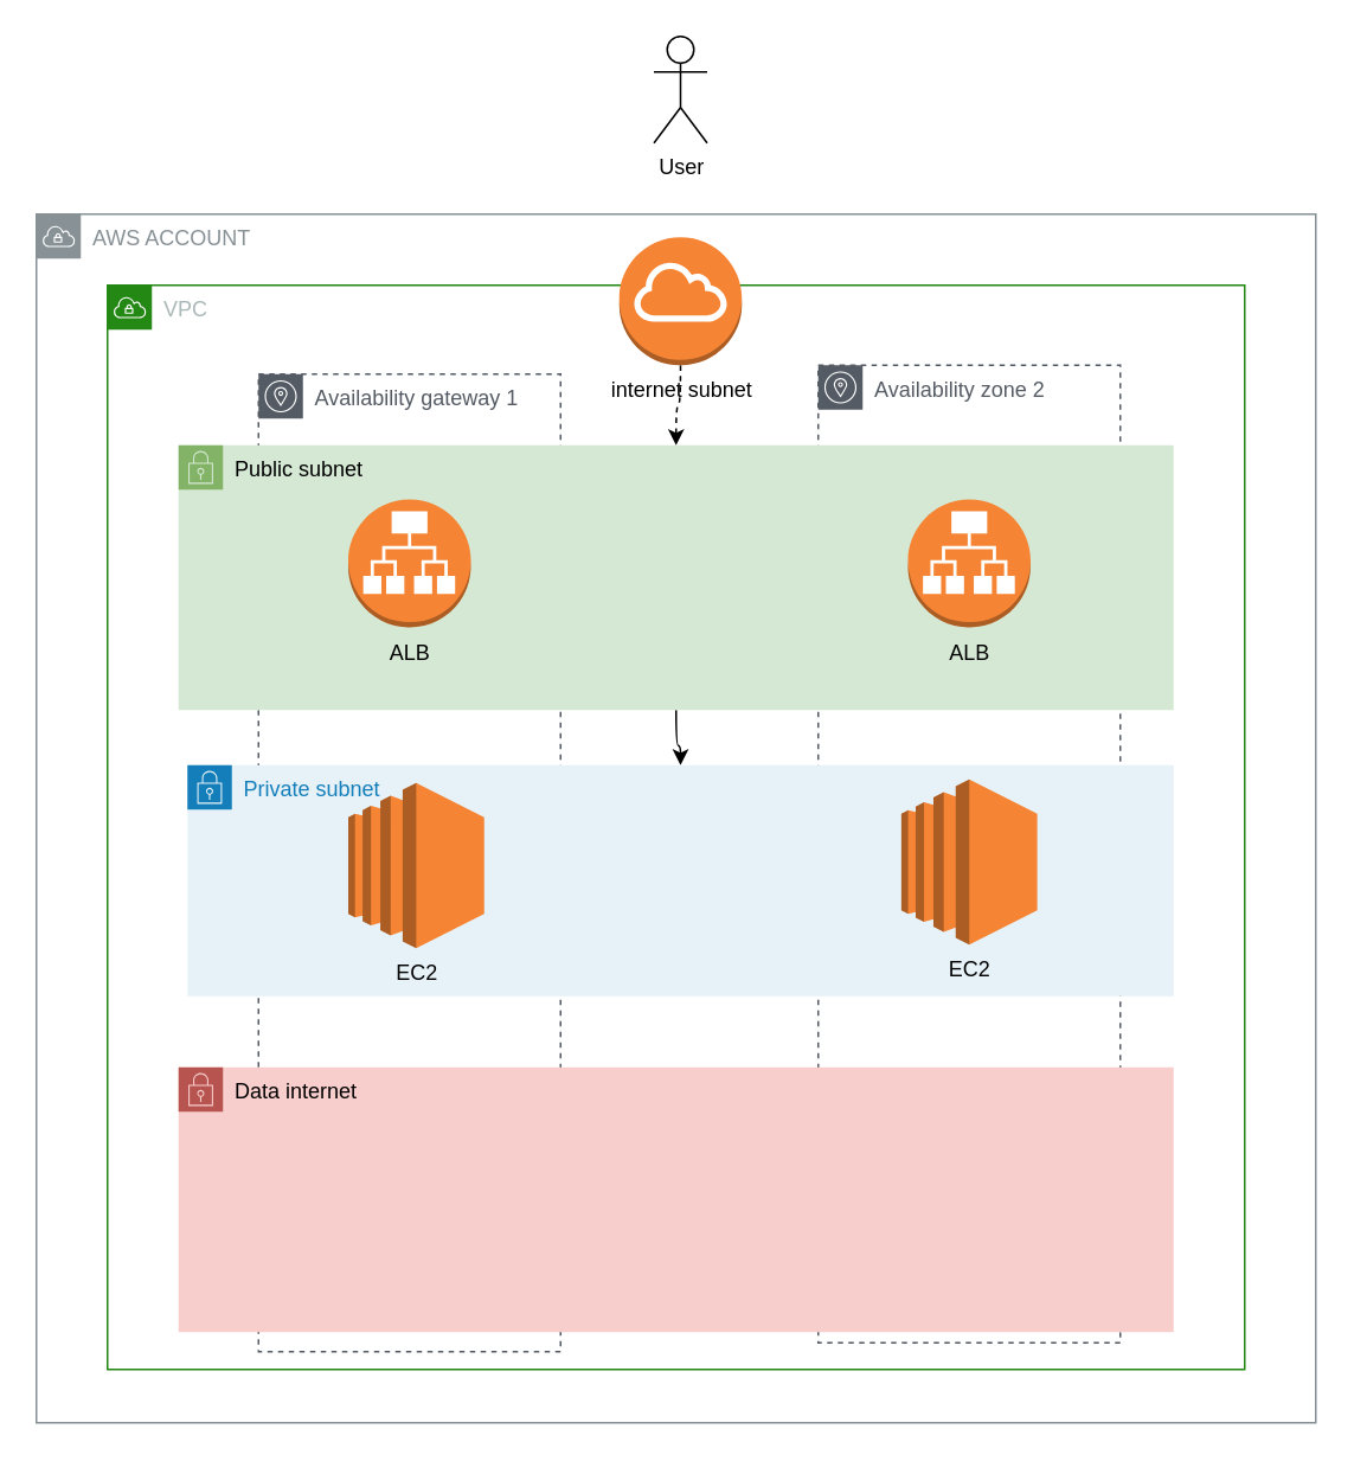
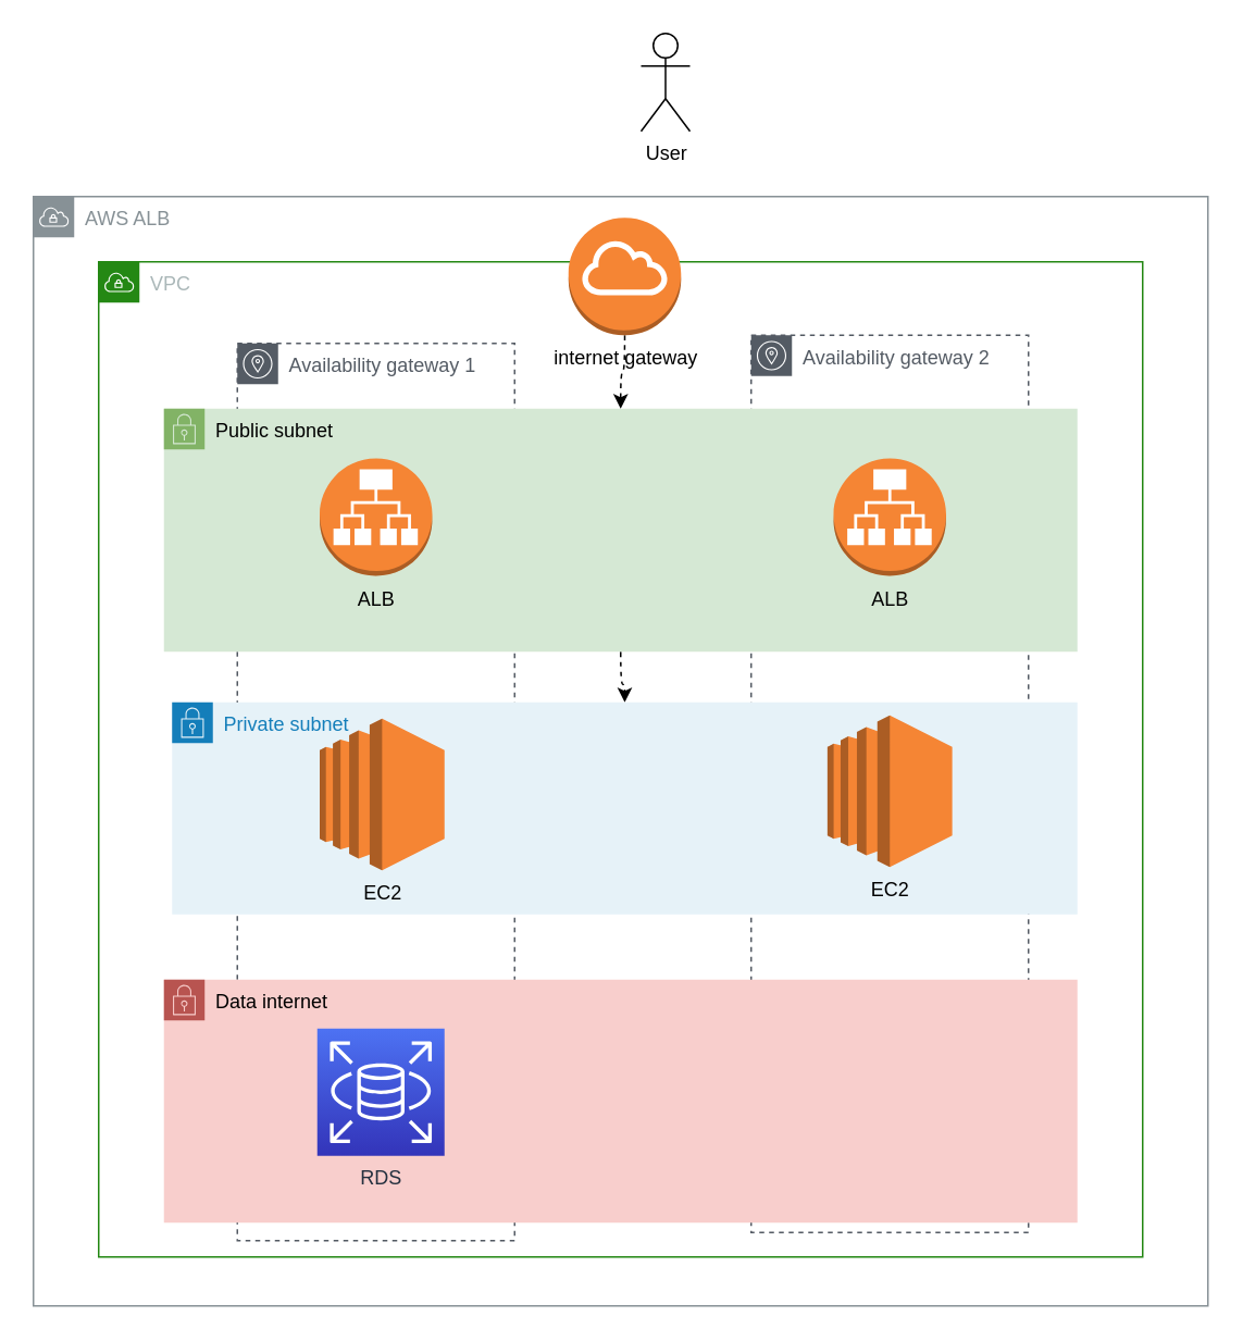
  <mxCell id="0" />
  <mxCell id="1" parent="0" />
- <mxCell id="2" value="AWS ACCOUNT" style="outlineConnect=0;gradientColor=none;html=1;whiteSpace=wrap;fontSize=12;fontStyle=0;shape=mxgraph.aws4.group;grIcon=mxgraph.aws4.group_vpc;strokeColor=#879196;fillColor=none;verticalAlign=top;align=left;spacingLeft=30;fontColor=#879196;dashed=0;" parent="1" vertex="1"><mxGeometry x="20" y="120" width="720" height="680" as="geometry" /></mxCell>
+ <mxCell id="2" value="AWS ALB" style="outlineConnect=0;gradientColor=none;html=1;whiteSpace=wrap;fontSize=12;fontStyle=0;shape=mxgraph.aws4.group;grIcon=mxgraph.aws4.group_vpc;strokeColor=#879196;fillColor=none;verticalAlign=top;align=left;spacingLeft=30;fontColor=#879196;dashed=0;" parent="1" vertex="1"><mxGeometry x="20" y="120" width="720" height="680" as="geometry" /></mxCell>
  <mxCell id="3" value="VPC" style="points=[[0,0],[0.25,0],[0.5,0],[0.75,0],[1,0],[1,0.25],[1,0.5],[1,0.75],[1,1],[0.75,1],[0.5,1],[0.25,1],[0,1],[0,0.75],[0,0.5],[0,0.25]];outlineConnect=0;gradientColor=none;html=1;whiteSpace=wrap;fontSize=12;fontStyle=0;shape=mxgraph.aws4.group;grIcon=mxgraph.aws4.group_vpc;strokeColor=#248814;fillColor=none;verticalAlign=top;align=left;spacingLeft=30;fontColor=#AAB7B8;dashed=0;" parent="1" vertex="1"><mxGeometry x="60" y="160" width="640" height="610" as="geometry" /></mxCell>
- <mxCell id="4" value="Availability zone 2" style="outlineConnect=0;gradientColor=none;html=1;whiteSpace=wrap;fontSize=12;fontStyle=0;shape=mxgraph.aws4.group;grIcon=mxgraph.aws4.group_availability_zone;strokeColor=#545B64;fillColor=none;verticalAlign=top;align=left;spacingLeft=30;fontColor=#545B64;dashed=1;" parent="1" vertex="1"><mxGeometry x="460" y="205" width="170" height="550" as="geometry" /></mxCell>
+ <mxCell id="4" value="Availability gateway 2" style="outlineConnect=0;gradientColor=none;html=1;whiteSpace=wrap;fontSize=12;fontStyle=0;shape=mxgraph.aws4.group;grIcon=mxgraph.aws4.group_availability_zone;strokeColor=#545B64;fillColor=none;verticalAlign=top;align=left;spacingLeft=30;fontColor=#545B64;dashed=1;" parent="1" vertex="1"><mxGeometry x="460" y="205" width="170" height="550" as="geometry" /></mxCell>
  <mxCell id="5" value="Availability gateway 1" style="outlineConnect=0;gradientColor=none;html=1;whiteSpace=wrap;fontSize=12;fontStyle=0;shape=mxgraph.aws4.group;grIcon=mxgraph.aws4.group_availability_zone;strokeColor=#545B64;fillColor=none;verticalAlign=top;align=left;spacingLeft=30;fontColor=#545B64;dashed=1;" parent="1" vertex="1"><mxGeometry x="145" y="210" width="170" height="550" as="geometry" /></mxCell>
- <mxCell id="6" style="edgeStyle=orthogonalEdgeStyle;curved=1;rounded=0;orthogonalLoop=1;jettySize=auto;html=1;" parent="1" source="7" target="8" edge="1"><mxGeometry relative="1" as="geometry" /></mxCell>
+ <mxCell id="6" style="edgeStyle=orthogonalEdgeStyle;curved=1;rounded=0;orthogonalLoop=1;jettySize=auto;html=1;dashed=1;" parent="1" source="7" target="8" edge="1"><mxGeometry relative="1" as="geometry" /></mxCell>
  <mxCell id="7" value="Public subnet" style="points=[[0,0],[0.25,0],[0.5,0],[0.75,0],[1,0],[1,0.25],[1,0.5],[1,0.75],[1,1],[0.75,1],[0.5,1],[0.25,1],[0,1],[0,0.75],[0,0.5],[0,0.25]];outlineConnect=0;html=1;whiteSpace=wrap;fontSize=12;fontStyle=0;shape=mxgraph.aws4.group;grIcon=mxgraph.aws4.group_security_group;grStroke=0;strokeColor=#82b366;fillColor=#d5e8d4;verticalAlign=top;align=left;spacingLeft=30;dashed=0;" parent="1" vertex="1"><mxGeometry x="100" y="250" width="560" height="149" as="geometry" /></mxCell>
  <mxCell id="8" value="Private subnet" style="points=[[0,0],[0.25,0],[0.5,0],[0.75,0],[1,0],[1,0.25],[1,0.5],[1,0.75],[1,1],[0.75,1],[0.5,1],[0.25,1],[0,1],[0,0.75],[0,0.5],[0,0.25]];outlineConnect=0;gradientColor=none;html=1;whiteSpace=wrap;fontSize=12;fontStyle=0;shape=mxgraph.aws4.group;grIcon=mxgraph.aws4.group_security_group;grStroke=0;strokeColor=#147EBA;fillColor=#E6F2F8;verticalAlign=top;align=left;spacingLeft=30;fontColor=#147EBA;dashed=0;" parent="1" vertex="1"><mxGeometry x="105" y="430" width="555" height="130" as="geometry" /></mxCell>
  <mxCell id="9" value="Data internet" style="points=[[0,0],[0.25,0],[0.5,0],[0.75,0],[1,0],[1,0.25],[1,0.5],[1,0.75],[1,1],[0.75,1],[0.5,1],[0.25,1],[0,1],[0,0.75],[0,0.5],[0,0.25]];outlineConnect=0;html=1;whiteSpace=wrap;fontSize=12;fontStyle=0;shape=mxgraph.aws4.group;grIcon=mxgraph.aws4.group_security_group;grStroke=0;strokeColor=#b85450;fillColor=#f8cecc;verticalAlign=top;align=left;spacingLeft=30;dashed=0;" parent="1" vertex="1"><mxGeometry x="100" y="600" width="560" height="149" as="geometry" /></mxCell>
  <mxCell id="10" style="edgeStyle=orthogonalEdgeStyle;curved=1;rounded=0;orthogonalLoop=1;jettySize=auto;html=1;dashed=1;" parent="1" source="11" target="7" edge="1"><mxGeometry relative="1" as="geometry" /></mxCell>
- <mxCell id="11" value="internet subnet" style="outlineConnect=0;dashed=0;verticalLabelPosition=bottom;verticalAlign=top;align=center;html=1;shape=mxgraph.aws3.internet_gateway;fillColor=#F58534;gradientColor=none;" parent="1" vertex="1"><mxGeometry x="348" y="133" width="69" height="72" as="geometry" /></mxCell>
+ <mxCell id="11" value="internet gateway" style="outlineConnect=0;dashed=0;verticalLabelPosition=bottom;verticalAlign=top;align=center;html=1;shape=mxgraph.aws3.internet_gateway;fillColor=#F58534;gradientColor=none;" parent="1" vertex="1"><mxGeometry x="348" y="133" width="69" height="72" as="geometry" /></mxCell>
  <mxCell id="12" value="ALB" style="outlineConnect=0;dashed=0;verticalLabelPosition=bottom;verticalAlign=top;align=center;html=1;shape=mxgraph.aws3.application_load_balancer;fillColor=#F58534;gradientColor=none;" parent="1" vertex="1"><mxGeometry x="195.5" y="280.5" width="69" height="72" as="geometry" /></mxCell>
  <mxCell id="13" value="ALB" style="outlineConnect=0;dashed=0;verticalLabelPosition=bottom;verticalAlign=top;align=center;html=1;shape=mxgraph.aws3.application_load_balancer;fillColor=#F58534;gradientColor=none;" parent="1" vertex="1"><mxGeometry x="510.5" y="280.5" width="69" height="72" as="geometry" /></mxCell>
  <mxCell id="14" value="EC2" style="outlineConnect=0;dashed=0;verticalLabelPosition=bottom;verticalAlign=top;align=center;html=1;shape=mxgraph.aws3.ec2;fillColor=#F58534;gradientColor=none;" parent="1" vertex="1"><mxGeometry x="195.5" y="440" width="76.5" height="93" as="geometry" /></mxCell>
  <mxCell id="15" value="EC2" style="outlineConnect=0;dashed=0;verticalLabelPosition=bottom;verticalAlign=top;align=center;html=1;shape=mxgraph.aws3.ec2;fillColor=#F58534;gradientColor=none;" parent="1" vertex="1"><mxGeometry x="506.75" y="438" width="76.5" height="93" as="geometry" /></mxCell>
- <mxCell id="16" value="User" style="shape=umlActor;verticalLabelPosition=bottom;verticalAlign=top;html=1;" parent="1" vertex="1"><mxGeometry x="367.5" y="20" width="30" height="60" as="geometry" /></mxCell>
+ <mxCell id="16" value="User" style="shape=umlActor;verticalLabelPosition=bottom;verticalAlign=top;html=1;" parent="1" vertex="1"><mxGeometry x="392.5" y="20" width="30" height="60" as="geometry" /></mxCell>
+ <mxCell id="17" value="RDS" style="points=[[0,0,0],[0.25,0,0],[0.5,0,0],[0.75,0,0],[1,0,0],[0,1,0],[0.25,1,0],[0.5,1,0],[0.75,1,0],[1,1,0],[0,0.25,0],[0,0.5,0],[0,0.75,0],[1,0.25,0],[1,0.5,0],[1,0.75,0]];outlineConnect=0;fontColor=#232F3E;gradientColor=#4D72F3;gradientDirection=north;fillColor=#3334B9;strokeColor=#ffffff;dashed=0;verticalLabelPosition=bottom;verticalAlign=top;align=center;html=1;fontSize=12;fontStyle=0;aspect=fixed;shape=mxgraph.aws4.resourceIcon;resIcon=mxgraph.aws4.rds;" vertex="1" parent="1"><mxGeometry x="194" y="630" width="78" height="78" as="geometry" /></mxCell>
